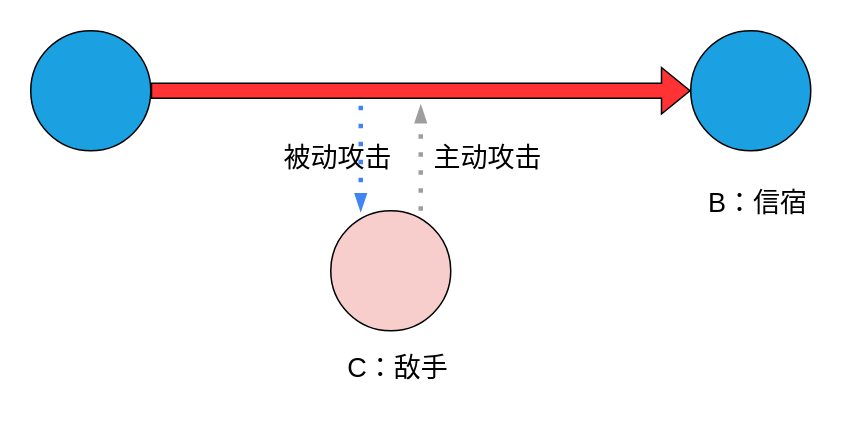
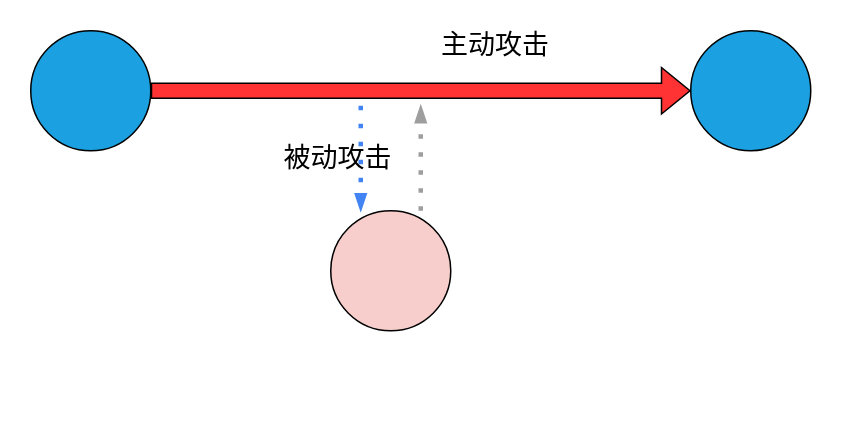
  <mxCell id="0" />
  <mxCell id="1" parent="0" />
  <mxCell id="2" value="" style="ellipse;whiteSpace=wrap;html=1;aspect=fixed;fillColor=#1BA1E2;" vertex="1" parent="1"><mxGeometry x="20" y="20" width="80" height="80" as="geometry" /></mxCell>
  <mxCell id="3" value="" style="ellipse;whiteSpace=wrap;html=1;aspect=fixed;fillColor=#1BA1E2;" vertex="1" parent="1"><mxGeometry x="460" y="20" width="80" height="80" as="geometry" /></mxCell>
  <mxCell id="4" value="" style="shape=flexArrow;endArrow=classic;html=1;rounded=0;exitX=1;exitY=0.5;exitDx=0;exitDy=0;entryX=0;entryY=0.5;entryDx=0;entryDy=0;fillColor=#FF3333;" edge="1" parent="1" source="2" target="3"><mxGeometry width="50" height="50" relative="1" as="geometry"><mxPoint x="110" y="80" as="sourcePoint" /><mxPoint x="160" y="30" as="targetPoint" /></mxGeometry></mxCell>
  <mxCell id="5" value="" style="ellipse;whiteSpace=wrap;html=1;aspect=fixed;fillColor=#F8CECC;" vertex="1" parent="1"><mxGeometry x="220" y="140" width="80" height="80" as="geometry" /></mxCell>
  <mxCell id="6" value="" style="edgeStyle=orthogonalEdgeStyle;fontSize=12;html=1;endArrow=blockThin;endFill=1;rounded=0;strokeWidth=3;endSize=4;startSize=4;dashed=1;dashPattern=1 3;strokeColor=#4284F3;fillColor=#FFFFFF;" edge="1" parent="1"><mxGeometry width="100" relative="1" as="geometry"><mxPoint x="240" y="70" as="sourcePoint" /><mxPoint x="240" y="140" as="targetPoint" /></mxGeometry></mxCell>
  <mxCell id="7" value="" style="edgeStyle=orthogonalEdgeStyle;fontSize=12;html=1;endArrow=blockThin;endFill=1;rounded=0;strokeWidth=3;endSize=4;startSize=4;dashed=1;dashPattern=1 3;strokeColor=#9E9E9E;fillColor=#FFFFFF;shadow=0;" edge="1" parent="1"><mxGeometry width="100" relative="1" as="geometry"><mxPoint x="280" y="140" as="sourcePoint" /><mxPoint x="280" y="70" as="targetPoint" /></mxGeometry></mxCell>
- <mxCell id="8" value="&lt;font style=&quot;font-size: 18px;&quot;&gt;B：信宿&lt;/font&gt;" style="text;html=1;strokeColor=none;fillColor=none;align=center;verticalAlign=middle;whiteSpace=wrap;rounded=0;" vertex="1" parent="1"><mxGeometry x="470" y="120" width="70" height="30" as="geometry" /></mxCell>
- <mxCell id="9" value="&lt;font style=&quot;font-size: 18px;&quot;&gt;C：敌手&lt;/font&gt;" style="text;html=1;strokeColor=none;fillColor=none;align=center;verticalAlign=middle;whiteSpace=wrap;rounded=0;" vertex="1" parent="1"><mxGeometry x="230" y="230" width="70" height="30" as="geometry" /></mxCell>
  <mxCell id="10" value="被动攻击" style="text;html=1;strokeColor=none;fillColor=none;align=center;verticalAlign=middle;whiteSpace=wrap;rounded=0;fontSize=18;" vertex="1" parent="1"><mxGeometry x="185" y="90" width="80" height="30" as="geometry" /></mxCell>
- <mxCell id="11" value="主动攻击" style="text;html=1;strokeColor=none;fillColor=none;align=center;verticalAlign=middle;whiteSpace=wrap;rounded=0;fontSize=18;" vertex="1" parent="1"><mxGeometry x="285" y="90" width="80" height="30" as="geometry" /></mxCell>
+ <mxCell id="11" value="主动攻击" style="text;html=1;strokeColor=none;fillColor=none;align=center;verticalAlign=middle;whiteSpace=wrap;rounded=0;fontSize=18;" vertex="1" parent="1"><mxGeometry x="290" y="15" width="80" height="30" as="geometry" /></mxCell>
